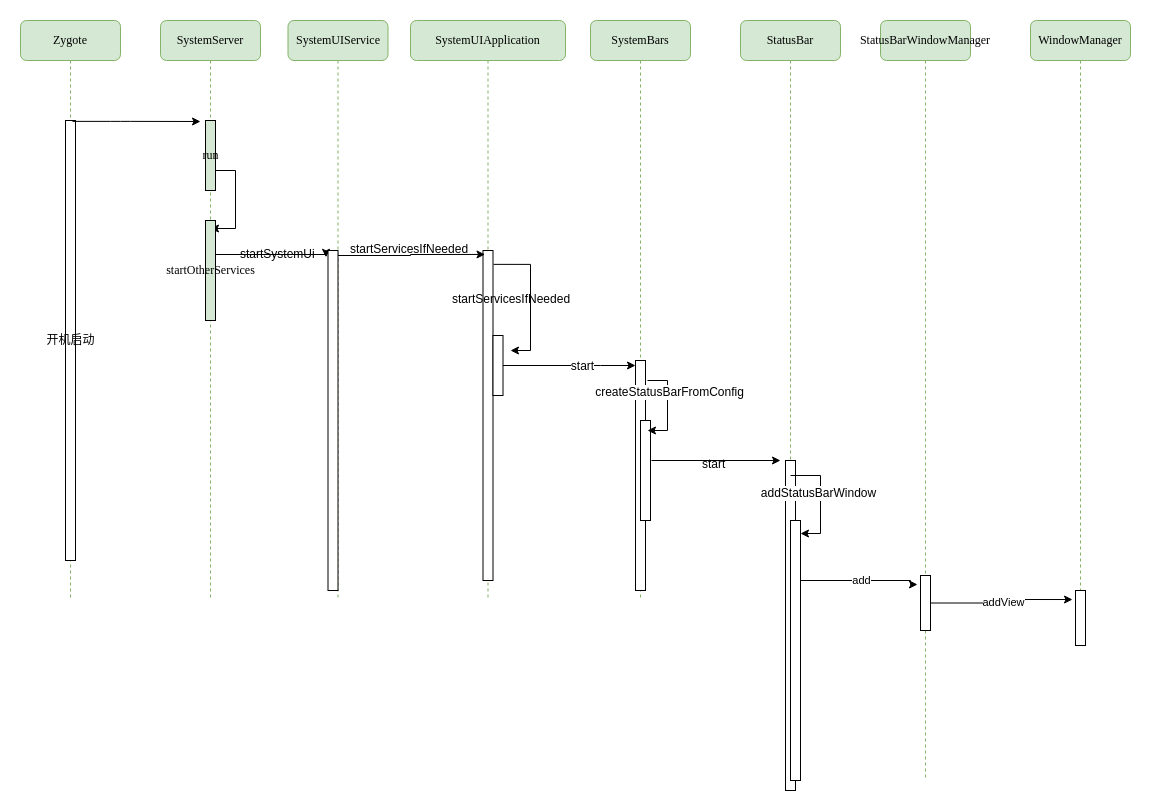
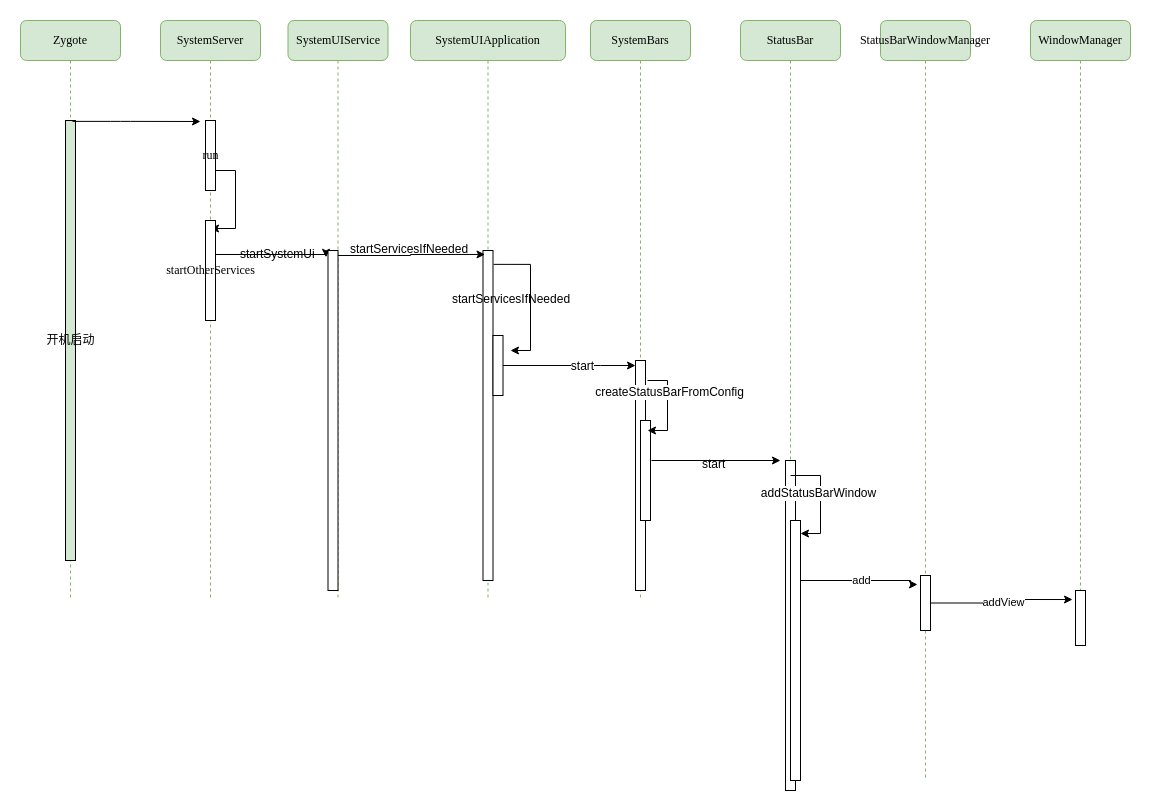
  <mxCell id="0" />
  <mxCell id="1" parent="0" />
  <mxCell id="2" style="edgeStyle=orthogonalEdgeStyle;rounded=0;orthogonalLoop=1;jettySize=auto;html=1;entryX=-0.2;entryY=0.02;entryDx=0;entryDy=0;entryPerimeter=0;" edge="1" parent="1" source="3" target="8"><mxGeometry relative="1" as="geometry"><Array as="points"><mxPoint x="280" y="254" /><mxPoint x="280" y="254" /></Array></mxGeometry></mxCell>
  <mxCell id="3" value="SystemServer" style="shape=umlLifeline;perimeter=lifelinePerimeter;whiteSpace=wrap;html=1;container=1;collapsible=0;recursiveResize=0;outlineConnect=0;rounded=1;shadow=0;comic=0;labelBackgroundColor=none;strokeColor=#82b366;strokeWidth=1;fillColor=#d5e8d4;fontFamily=Verdana;fontSize=12;align=center;" parent="1" vertex="1"><mxGeometry x="160" y="20" width="100" height="580" as="geometry" /></mxCell>
  <mxCell id="4" style="edgeStyle=orthogonalEdgeStyle;rounded=0;orthogonalLoop=1;jettySize=auto;html=1;" edge="1" parent="3" source="5"><mxGeometry relative="1" as="geometry"><mxPoint x="50" y="208" as="targetPoint" /><Array as="points"><mxPoint x="75" y="150" /><mxPoint x="75" y="208" /></Array></mxGeometry></mxCell>
- <mxCell id="5" value="run" style="html=1;points=[];perimeter=orthogonalPerimeter;rounded=0;shadow=0;comic=0;labelBackgroundColor=none;strokeColor=#000000;strokeWidth=1;fillColor=#d5e8d4;fontFamily=Verdana;fontSize=12;fontColor=#000000;align=center;" vertex="1" parent="3"><mxGeometry x="45" y="100" width="10" height="70" as="geometry" /></mxCell>
- <mxCell id="6" value="startOtherServices" style="html=1;points=[];perimeter=orthogonalPerimeter;rounded=0;shadow=0;comic=0;labelBackgroundColor=none;strokeColor=#000000;strokeWidth=1;fillColor=#d5e8d4;fontFamily=Verdana;fontSize=12;fontColor=#000000;align=center;" vertex="1" parent="3"><mxGeometry x="45" y="200" width="10" height="100" as="geometry" /></mxCell>
+ <mxCell id="5" value="run" style="html=1;points=[];perimeter=orthogonalPerimeter;rounded=0;shadow=0;comic=0;labelBackgroundColor=none;strokeColor=#000000;strokeWidth=1;fillColor=#FFFFFF;fontFamily=Verdana;fontSize=12;fontColor=#000000;align=center;" vertex="1" parent="3"><mxGeometry x="45" y="100" width="10" height="70" as="geometry" /></mxCell>
+ <mxCell id="6" value="startOtherServices" style="html=1;points=[];perimeter=orthogonalPerimeter;rounded=0;shadow=0;comic=0;labelBackgroundColor=none;strokeColor=#000000;strokeWidth=1;fillColor=#FFFFFF;fontFamily=Verdana;fontSize=12;fontColor=#000000;align=center;" vertex="1" parent="3"><mxGeometry x="45" y="200" width="10" height="100" as="geometry" /></mxCell>
  <mxCell id="7" value="SystemUIService" style="shape=umlLifeline;perimeter=lifelinePerimeter;whiteSpace=wrap;html=1;container=1;collapsible=0;recursiveResize=0;outlineConnect=0;rounded=1;shadow=0;comic=0;labelBackgroundColor=none;strokeColor=#82b366;strokeWidth=1;fillColor=#d5e8d4;fontFamily=Verdana;fontSize=12;align=center;" parent="1" vertex="1"><mxGeometry x="287.5" y="20" width="100" height="580" as="geometry" /></mxCell>
  <mxCell id="8" value="" style="html=1;points=[];perimeter=orthogonalPerimeter;rounded=0;shadow=0;comic=0;labelBackgroundColor=none;strokeColor=#000000;strokeWidth=1;fillColor=#FFFFFF;fontFamily=Verdana;fontSize=12;fontColor=#000000;align=center;" parent="7" vertex="1"><mxGeometry x="40" y="230" width="10" height="340" as="geometry" /></mxCell>
  <mxCell id="9" value="SystemUIApplication" style="shape=umlLifeline;perimeter=lifelinePerimeter;whiteSpace=wrap;html=1;container=1;collapsible=0;recursiveResize=0;outlineConnect=0;rounded=1;shadow=0;comic=0;labelBackgroundColor=none;strokeColor=#82b366;strokeWidth=1;fillColor=#d5e8d4;fontFamily=Verdana;fontSize=12;align=center;" parent="1" vertex="1"><mxGeometry x="410" y="20" width="155" height="580" as="geometry" /></mxCell>
  <mxCell id="10" value="" style="html=1;points=[];perimeter=orthogonalPerimeter;rounded=0;shadow=0;comic=0;labelBackgroundColor=none;strokeColor=#000000;strokeWidth=1;fillColor=#FFFFFF;fontFamily=Verdana;fontSize=12;fontColor=#000000;align=center;" parent="9" vertex="1"><mxGeometry x="72.5" y="230" width="10" height="330" as="geometry" /></mxCell>
  <mxCell id="11" value="" style="html=1;points=[];perimeter=orthogonalPerimeter;rounded=0;shadow=0;comic=0;labelBackgroundColor=none;strokeColor=#000000;strokeWidth=1;fillColor=#FFFFFF;fontFamily=Verdana;fontSize=12;fontColor=#000000;align=center;" vertex="1" parent="9"><mxGeometry x="82.5" y="315" width="10" height="60" as="geometry" /></mxCell>
  <mxCell id="12" value="SystemBars" style="shape=umlLifeline;perimeter=lifelinePerimeter;whiteSpace=wrap;html=1;container=1;collapsible=0;recursiveResize=0;outlineConnect=0;rounded=1;shadow=0;comic=0;labelBackgroundColor=none;strokeColor=#82b366;strokeWidth=1;fillColor=#d5e8d4;fontFamily=Verdana;fontSize=12;align=center;" parent="1" vertex="1"><mxGeometry x="590" y="20" width="100" height="580" as="geometry" /></mxCell>
  <mxCell id="13" value="" style="html=1;points=[];perimeter=orthogonalPerimeter;rounded=0;shadow=0;comic=0;labelBackgroundColor=none;strokeColor=#000000;strokeWidth=1;fillColor=#FFFFFF;fontFamily=Verdana;fontSize=12;fontColor=#000000;align=center;" parent="12" vertex="1"><mxGeometry x="45" y="340" width="10" height="230" as="geometry" /></mxCell>
  <mxCell id="14" value="" style="html=1;points=[];perimeter=orthogonalPerimeter;rounded=0;shadow=0;comic=0;labelBackgroundColor=none;strokeColor=#000000;strokeWidth=1;fillColor=#FFFFFF;fontFamily=Verdana;fontSize=12;fontColor=#000000;align=center;" vertex="1" parent="12"><mxGeometry x="50" y="400" width="10" height="100" as="geometry" /></mxCell>
  <mxCell id="15" value="StatusBar" style="shape=umlLifeline;perimeter=lifelinePerimeter;whiteSpace=wrap;html=1;container=1;collapsible=0;recursiveResize=0;outlineConnect=0;rounded=1;shadow=0;comic=0;labelBackgroundColor=none;strokeColor=#82b366;strokeWidth=1;fillColor=#d5e8d4;fontFamily=Verdana;fontSize=12;align=center;" parent="1" vertex="1"><mxGeometry x="740" y="20" width="100" height="770" as="geometry" /></mxCell>
  <mxCell id="16" value="" style="html=1;points=[];perimeter=orthogonalPerimeter;rounded=0;shadow=0;comic=0;labelBackgroundColor=none;strokeColor=#000000;strokeWidth=1;fillColor=#FFFFFF;fontFamily=Verdana;fontSize=12;fontColor=#000000;align=center;" vertex="1" parent="15"><mxGeometry x="45" y="440" width="10" height="330" as="geometry" /></mxCell>
  <mxCell id="17" value="StatusBarWindowManager" style="shape=umlLifeline;perimeter=lifelinePerimeter;whiteSpace=wrap;html=1;container=1;collapsible=0;recursiveResize=0;outlineConnect=0;rounded=1;shadow=0;comic=0;labelBackgroundColor=none;strokeColor=#82b366;strokeWidth=1;fillColor=#d5e8d4;fontFamily=Verdana;fontSize=12;align=center;" parent="1" vertex="1"><mxGeometry x="880" y="20" width="90" height="760" as="geometry" /></mxCell>
  <mxCell id="18" value="" style="html=1;points=[];perimeter=orthogonalPerimeter;rounded=0;shadow=0;comic=0;labelBackgroundColor=none;strokeColor=#000000;strokeWidth=1;fillColor=#FFFFFF;fontFamily=Verdana;fontSize=12;fontColor=#000000;align=center;" parent="17" vertex="1"><mxGeometry x="40" y="555" width="10" height="55" as="geometry" /></mxCell>
  <mxCell id="19" value="Zygote" style="shape=umlLifeline;perimeter=lifelinePerimeter;whiteSpace=wrap;html=1;container=1;collapsible=0;recursiveResize=0;outlineConnect=0;rounded=1;shadow=0;comic=0;labelBackgroundColor=none;strokeColor=#82b366;strokeWidth=1;fillColor=#d5e8d4;fontFamily=Verdana;fontSize=12;align=center;" parent="1" vertex="1"><mxGeometry x="20" y="20" width="100" height="580" as="geometry" /></mxCell>
- <mxCell id="20" value="开机启动" style="html=1;points=[];perimeter=orthogonalPerimeter;rounded=0;shadow=0;comic=0;labelBackgroundColor=none;strokeColor=#000000;strokeWidth=1;fillColor=#FFFFFF;fontFamily=Verdana;fontSize=12;fontColor=#000000;align=center;" parent="19" vertex="1"><mxGeometry x="45" y="100" width="10" height="440" as="geometry" /></mxCell>
+ <mxCell id="20" value="开机启动" style="html=1;points=[];perimeter=orthogonalPerimeter;rounded=0;shadow=0;comic=0;labelBackgroundColor=none;strokeColor=#000000;strokeWidth=1;fillColor=#d5e8d4;fontFamily=Verdana;fontSize=12;fontColor=#000000;align=center;" parent="19" vertex="1"><mxGeometry x="45" y="100" width="10" height="440" as="geometry" /></mxCell>
  <mxCell id="21" value="" style="edgeStyle=elbowEdgeStyle;elbow=horizontal;endArrow=classic;html=1;exitX=0.7;exitY=0.002;exitDx=0;exitDy=0;exitPerimeter=0;" edge="1" parent="1" source="20"><mxGeometry width="50" height="50" relative="1" as="geometry"><mxPoint x="20" y="670" as="sourcePoint" /><mxPoint x="200" y="121" as="targetPoint" /><Array as="points"><mxPoint x="120" y="110" /></Array></mxGeometry></mxCell>
  <mxCell id="22" style="edgeStyle=orthogonalEdgeStyle;rounded=0;orthogonalLoop=1;jettySize=auto;html=1;entryX=0.2;entryY=0.012;entryDx=0;entryDy=0;entryPerimeter=0;" edge="1" parent="1" source="23" target="10"><mxGeometry relative="1" as="geometry"><mxPoint x="450" y="255" as="targetPoint" /></mxGeometry></mxCell>
  <mxCell id="23" value="startSystemUi" style="text;html=1;" vertex="1" parent="1"><mxGeometry x="237.5" y="240" width="100" height="30" as="geometry" /></mxCell>
  <mxCell id="24" value="startServicesIfNeeded" style="text;html=1;" vertex="1" parent="1"><mxGeometry x="347.5" y="235" width="140" height="30" as="geometry" /></mxCell>
  <mxCell id="25" style="edgeStyle=orthogonalEdgeStyle;rounded=0;orthogonalLoop=1;jettySize=auto;html=1;exitX=1.05;exitY=0.042;exitDx=0;exitDy=0;exitPerimeter=0;" edge="1" parent="1" source="10"><mxGeometry relative="1" as="geometry"><mxPoint x="510" y="350" as="targetPoint" /><Array as="points"><mxPoint x="530" y="264" /><mxPoint x="530" y="350" /></Array></mxGeometry></mxCell>
  <mxCell id="26" value="startServicesIfNeeded" style="text;html=1;" vertex="1" parent="1"><mxGeometry x="450" y="285" width="140" height="30" as="geometry" /></mxCell>
  <mxCell id="27" style="edgeStyle=orthogonalEdgeStyle;rounded=0;orthogonalLoop=1;jettySize=auto;html=1;" edge="1" parent="1" source="11" target="13"><mxGeometry relative="1" as="geometry"><mxPoint x="630" y="365" as="targetPoint" /><Array as="points"><mxPoint x="600" y="365" /><mxPoint x="600" y="365" /></Array></mxGeometry></mxCell>
  <mxCell id="28" value="start" style="text;html=1;resizable=0;points=[];align=center;verticalAlign=middle;labelBackgroundColor=#ffffff;" vertex="1" connectable="0" parent="27"><mxGeometry x="0.172" relative="1" as="geometry"><mxPoint x="1" as="offset" /></mxGeometry></mxCell>
  <mxCell id="29" style="edgeStyle=orthogonalEdgeStyle;rounded=0;orthogonalLoop=1;jettySize=auto;html=1;" edge="1" parent="1"><mxGeometry relative="1" as="geometry"><mxPoint x="780" y="460" as="targetPoint" /><mxPoint x="651" y="460" as="sourcePoint" /><Array as="points"><mxPoint x="651" y="460" /><mxPoint x="780" y="460" /></Array></mxGeometry></mxCell>
  <mxCell id="30" style="edgeStyle=orthogonalEdgeStyle;rounded=0;orthogonalLoop=1;jettySize=auto;html=1;" edge="1" parent="1"><mxGeometry relative="1" as="geometry"><mxPoint x="647" y="430" as="targetPoint" /><mxPoint x="647" y="380" as="sourcePoint" /><Array as="points"><mxPoint x="667" y="380" /><mxPoint x="667" y="430" /></Array></mxGeometry></mxCell>
  <mxCell id="31" value="createStatusBarFromConfig" style="text;html=1;resizable=0;points=[];align=center;verticalAlign=middle;labelBackgroundColor=#ffffff;" vertex="1" connectable="0" parent="30"><mxGeometry x="-0.556" y="-11" relative="1" as="geometry"><mxPoint x="12" y="11" as="offset" /></mxGeometry></mxCell>
  <mxCell id="32" value="start" style="text;html=1;" vertex="1" parent="1"><mxGeometry x="700" y="450" width="50" height="30" as="geometry" /></mxCell>
  <mxCell id="33" value="WindowManager" style="shape=umlLifeline;perimeter=lifelinePerimeter;whiteSpace=wrap;html=1;container=1;collapsible=0;recursiveResize=0;outlineConnect=0;rounded=1;shadow=0;comic=0;labelBackgroundColor=none;strokeColor=#82b366;strokeWidth=1;fillColor=#d5e8d4;fontFamily=Verdana;fontSize=12;align=center;" vertex="1" parent="1"><mxGeometry x="1030" y="20" width="100" height="580" as="geometry" /></mxCell>
  <mxCell id="34" value="add" style="edgeStyle=orthogonalEdgeStyle;rounded=0;orthogonalLoop=1;jettySize=auto;html=1;" edge="1" parent="1" source="35"><mxGeometry relative="1" as="geometry"><mxPoint x="917" y="584" as="targetPoint" /><Array as="points"><mxPoint x="910" y="580" /><mxPoint x="910" y="584" /></Array></mxGeometry></mxCell>
  <mxCell id="35" value="" style="html=1;points=[];perimeter=orthogonalPerimeter;rounded=0;shadow=0;comic=0;labelBackgroundColor=none;strokeColor=#000000;strokeWidth=1;fillColor=#FFFFFF;fontFamily=Verdana;fontSize=12;fontColor=#000000;align=center;" vertex="1" parent="1"><mxGeometry x="790" y="520" width="10" height="260" as="geometry" /></mxCell>
  <mxCell id="36" style="edgeStyle=orthogonalEdgeStyle;rounded=0;orthogonalLoop=1;jettySize=auto;html=1;entryX=1;entryY=0.05;entryDx=0;entryDy=0;entryPerimeter=0;" edge="1" parent="1" target="35"><mxGeometry relative="1" as="geometry"><mxPoint x="810" y="510" as="targetPoint" /><mxPoint x="790" y="475" as="sourcePoint" /><Array as="points"><mxPoint x="820" y="475" /><mxPoint x="820" y="533" /></Array></mxGeometry></mxCell>
  <mxCell id="37" value="&lt;span style=&quot;font-family: &amp;#34;helvetica&amp;#34; , &amp;#34;arial&amp;#34; , sans-serif ; font-size: 0px ; background-color: rgb(248 , 249 , 250)&quot;&gt;%3CmxGraphModel%3E%3Croot%3E%3CmxCell%20id%3D%220%22%2F%3E%3CmxCell%20id%3D%221%22%20parent%3D%220%22%2F%3E%3CmxCell%20id%3D%222%22%20style%3D%22edgeStyle%3DorthogonalEdgeStyle%3Brounded%3D0%3BorthogonalLoop%3D1%3BjettySize%3Dauto%3Bhtml%3D1%3B%22%20edge%3D%221%22%20parent%3D%221%22%3E%3CmxGeometry%20relative%3D%221%22%20as%3D%22geometry%22%3E%3CmxPoint%20x%3D%22727%22%20y%3D%22490%22%20as%3D%22targetPoint%22%2F%3E%3CmxPoint%20x%3D%22727%22%20y%3D%22440%22%20as%3D%22sourcePoint%22%2F%3E%3CArray%20as%3D%22points%22%3E%3CmxPoint%20x%3D%22747%22%20y%3D%22440%22%2F%3E%3CmxPoint%20x%3D%22747%22%20y%3D%22490%22%2F%3E%3C%2FArray%3E%3C%2FmxGeometry%3E%3C%2FmxCell%3E%3CmxCell%20id%3D%223%22%20value%3D%22createStatusBarFromConfig%22%20style%3D%22text%3Bhtml%3D1%3Bresizable%3D0%3Bpoints%3D%5B%5D%3Balign%3Dcenter%3BverticalAlign%3Dmiddle%3BlabelBackgroundColor%3D%23ffffff%3B%22%20vertex%3D%221%22%20connectable%3D%220%22%20parent%3D%222%22%3E%3CmxGeometry%20x%3D%22-0.556%22%20y%3D%22-11%22%20relative%3D%221%22%20as%3D%22geometry%22%3E%3CmxPoint%20x%3D%2212%22%20y%3D%2211%22%20as%3D%22offset%22%2F%3E%3C%2FmxGeometry%3E%3C%2FmxCell%3E%3C%2Froot%3E%3C%2FmxGraphModel%3E&lt;/span&gt;addStatusBarWindow" style="text;html=1;resizable=0;points=[];align=center;verticalAlign=middle;labelBackgroundColor=#ffffff;" vertex="1" connectable="0" parent="36"><mxGeometry x="-0.13" y="-3" relative="1" as="geometry"><mxPoint as="offset" /></mxGeometry></mxCell>
  <mxCell id="38" value="" style="html=1;points=[];perimeter=orthogonalPerimeter;rounded=0;shadow=0;comic=0;labelBackgroundColor=none;strokeColor=#000000;strokeWidth=1;fillColor=#FFFFFF;fontFamily=Verdana;fontSize=12;fontColor=#000000;align=center;" vertex="1" parent="1"><mxGeometry x="1075" y="590" width="10" height="55" as="geometry" /></mxCell>
  <mxCell id="39" value="addView" style="edgeStyle=orthogonalEdgeStyle;rounded=0;orthogonalLoop=1;jettySize=auto;html=1;entryX=-0.3;entryY=0.164;entryDx=0;entryDy=0;entryPerimeter=0;" edge="1" parent="1" source="18" target="38"><mxGeometry relative="1" as="geometry"><mxPoint x="1010" y="602.5" as="targetPoint" /></mxGeometry></mxCell>
